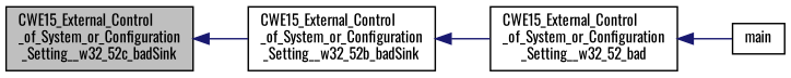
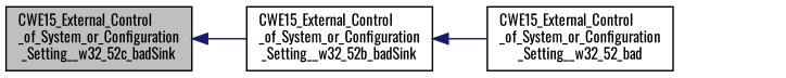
  digraph {
    rankdir=LR
    fontname=Oswald
    node [color=black fillcolor=white fontname=Oswald fontsize=10 shape=record style=filled]
    edge [color=midnightblue dir=back fontname=Oswald fontsize=10 labelfontname=Helvetica labelfontsize=10 style=solid]
    n1 [fillcolor=grey75 fontcolor=black height=0.2 label="CWE15_External_Control\l_of_System_or_Configuration\l_Setting__w32_52c_badSink" width=0.4]
    n2 [height=0.2 label="CWE15_External_Control\l_of_System_or_Configuration\l_Setting__w32_52b_badSink" width=0.4]
    n3 [height=0.2 label="CWE15_External_Control\l_of_System_or_Configuration\l_Setting__w32_52_bad" width=0.4]
-   n4 [height=0.2 label=main width=0.4]
    n1 -> n2
    n2 -> n3
-   n3 -> n4
  }
